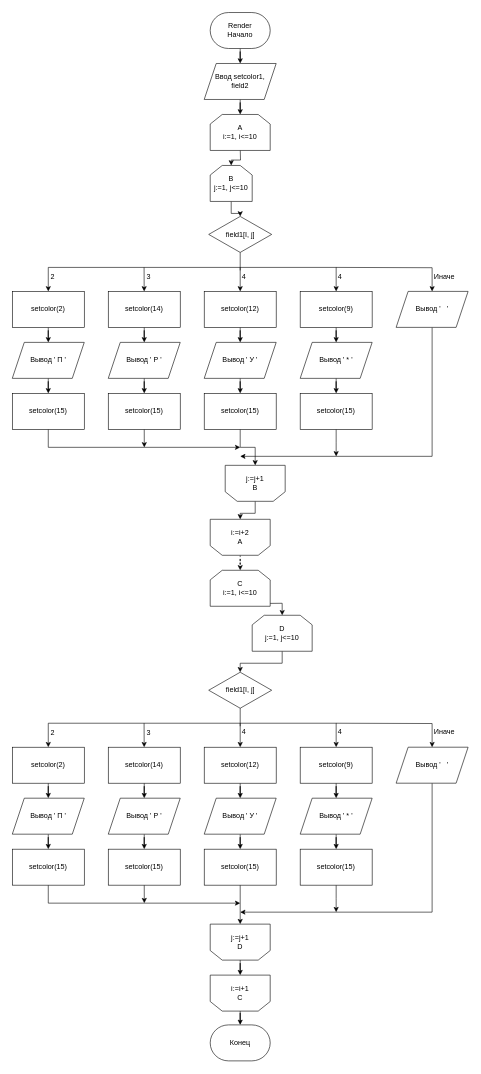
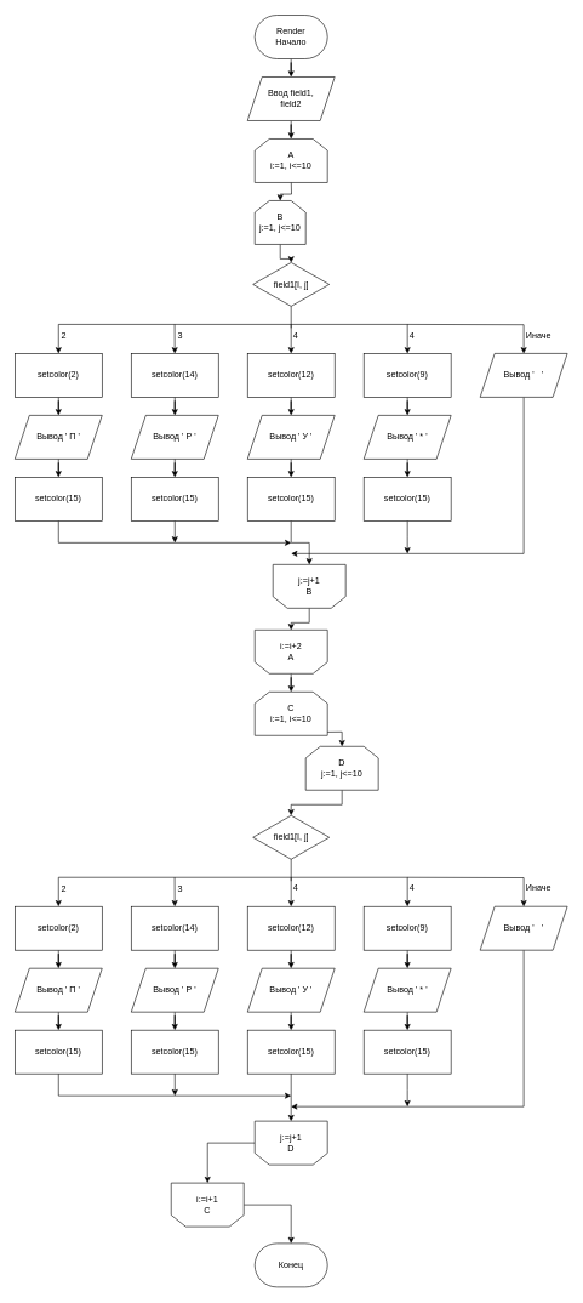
  <mxCell id="0" />
  <mxCell id="1" parent="0" />
  <mxCell id="2" value="" style="edgeStyle=orthogonalEdgeStyle;rounded=0;orthogonalLoop=1;jettySize=auto;html=1;" parent="1" source="3" target="53" edge="1"><mxGeometry relative="1" as="geometry" /></mxCell>
  <mxCell id="3" value="Render&lt;br&gt;Начало" style="strokeWidth=1;html=1;shape=mxgraph.flowchart.terminator;whiteSpace=wrap;" parent="1" vertex="1"><mxGeometry x="350" y="20" width="100" height="60" as="geometry" /></mxCell>
  <mxCell id="4" value="" style="edgeStyle=orthogonalEdgeStyle;rounded=0;orthogonalLoop=1;jettySize=auto;html=1;" parent="1" target="7" edge="1"><mxGeometry relative="1" as="geometry"><mxPoint x="400.032" y="245" as="sourcePoint" /></mxGeometry></mxCell>
  <mxCell id="5" value="A&lt;br&gt;i:=1, i&amp;lt;=10" style="shape=loopLimit;whiteSpace=wrap;html=1;strokeWidth=1;" parent="1" vertex="1"><mxGeometry x="350" y="190" width="100" height="60" as="geometry" /></mxCell>
  <mxCell id="6" value="" style="edgeStyle=orthogonalEdgeStyle;rounded=0;orthogonalLoop=1;jettySize=auto;html=1;" parent="1" source="7" target="8" edge="1"><mxGeometry relative="1" as="geometry" /></mxCell>
  <mxCell id="7" value="B&lt;br&gt;j:=1, j&amp;lt;=10" style="shape=loopLimit;whiteSpace=wrap;html=1;strokeWidth=1;" parent="1" vertex="1"><mxGeometry x="350" y="275" width="70" height="60" as="geometry" /></mxCell>
  <mxCell id="8" value="field1[I, j]" style="rhombus;whiteSpace=wrap;html=1;strokeWidth=1;" parent="1" vertex="1"><mxGeometry x="347.5" y="360" width="105" height="60" as="geometry" /></mxCell>
  <mxCell id="9" value="" style="edgeStyle=orthogonalEdgeStyle;rounded=0;orthogonalLoop=1;jettySize=auto;html=1;" parent="1" source="10" target="24" edge="1"><mxGeometry relative="1" as="geometry" /></mxCell>
  <mxCell id="10" value="setcolor(2)" style="rounded=0;whiteSpace=wrap;html=1;strokeWidth=1;" parent="1" vertex="1"><mxGeometry y="485" width="120" height="60" as="geometry" x="20" /></mxCell>
  <mxCell id="11" value="" style="edgeStyle=orthogonalEdgeStyle;rounded=0;orthogonalLoop=1;jettySize=auto;html=1;" parent="1" source="12" target="26" edge="1"><mxGeometry relative="1" as="geometry" /></mxCell>
  <mxCell id="12" value="setcolor(14)" style="rounded=0;whiteSpace=wrap;html=1;strokeWidth=1;" parent="1" vertex="1"><mxGeometry x="180" y="485" width="120" height="60" as="geometry" /></mxCell>
  <mxCell id="13" value="" style="edgeStyle=orthogonalEdgeStyle;rounded=0;orthogonalLoop=1;jettySize=auto;html=1;" parent="1" source="14" target="28" edge="1"><mxGeometry relative="1" as="geometry" /></mxCell>
  <mxCell id="14" value="setcolor(12)" style="rounded=0;whiteSpace=wrap;html=1;strokeWidth=1;" parent="1" vertex="1"><mxGeometry x="340" y="485" width="120" height="60" as="geometry" /></mxCell>
  <mxCell id="15" value="" style="endArrow=none;html=1;rounded=0;" parent="1" edge="1"><mxGeometry width="50" height="50" relative="1" as="geometry"><mxPoint x="80" y="445" as="sourcePoint" /><mxPoint x="560" y="445" as="targetPoint" /></mxGeometry></mxCell>
  <mxCell id="16" value="" style="endArrow=classic;html=1;rounded=0;entryX=0.5;entryY=0;entryDx=0;entryDy=0;" parent="1" target="10" edge="1"><mxGeometry width="50" height="50" relative="1" as="geometry"><mxPoint x="80" y="445" as="sourcePoint" /><mxPoint x="100" y="475" as="targetPoint" /></mxGeometry></mxCell>
  <mxCell id="17" value="" style="endArrow=classic;html=1;rounded=0;" parent="1" target="12" edge="1"><mxGeometry width="50" height="50" relative="1" as="geometry"><mxPoint x="239.75" y="445" as="sourcePoint" /><mxPoint x="239.75" y="485" as="targetPoint" /></mxGeometry></mxCell>
  <mxCell id="18" value="" style="endArrow=classic;html=1;rounded=0;entryX=0.5;entryY=0;entryDx=0;entryDy=0;" parent="1" target="14" edge="1"><mxGeometry width="50" height="50" relative="1" as="geometry"><mxPoint x="400" y="445" as="sourcePoint" /><mxPoint x="410.143" y="485" as="targetPoint" /></mxGeometry></mxCell>
  <mxCell id="19" value="" style="endArrow=none;html=1;rounded=0;entryX=0.5;entryY=1;entryDx=0;entryDy=0;" parent="1" target="8" edge="1"><mxGeometry width="50" height="50" relative="1" as="geometry"><mxPoint x="400" y="450" as="sourcePoint" /><mxPoint x="400" y="430" as="targetPoint" /></mxGeometry></mxCell>
  <mxCell id="20" value="" style="endArrow=classic;html=1;rounded=0;entryX=0.5;entryY=0;entryDx=0;entryDy=0;edgeStyle=orthogonalEdgeStyle;" parent="1" target="22" edge="1"><mxGeometry width="50" height="50" relative="1" as="geometry"><mxPoint x="559.76" y="445" as="sourcePoint" /><mxPoint x="559.76" y="485" as="targetPoint" /></mxGeometry></mxCell>
  <mxCell id="21" style="edgeStyle=orthogonalEdgeStyle;rounded=0;orthogonalLoop=1;jettySize=auto;html=1;exitX=0.5;exitY=1;exitDx=0;exitDy=0;" parent="1" source="22" edge="1"><mxGeometry relative="1" as="geometry"><mxPoint x="400" y="760" as="targetPoint" /><Array as="points"><mxPoint x="720" y="760" /></Array></mxGeometry></mxCell>
  <mxCell id="22" value="Вывод '&amp;nbsp; &amp;nbsp;'" style="shape=parallelogram;perimeter=parallelogramPerimeter;whiteSpace=wrap;html=1;fixedSize=1;strokeWidth=1;" parent="1" vertex="1"><mxGeometry x="660" y="485" width="120" height="60" as="geometry" /></mxCell>
  <mxCell id="23" value="" style="edgeStyle=orthogonalEdgeStyle;rounded=0;orthogonalLoop=1;jettySize=auto;html=1;" parent="1" source="24" target="30" edge="1"><mxGeometry relative="1" as="geometry" /></mxCell>
  <mxCell id="24" value="Вывод ' П '" style="shape=parallelogram;perimeter=parallelogramPerimeter;whiteSpace=wrap;html=1;fixedSize=1;strokeWidth=1;" parent="1" vertex="1"><mxGeometry y="570" width="120" height="60" as="geometry" x="20" /></mxCell>
  <mxCell id="25" value="" style="edgeStyle=orthogonalEdgeStyle;rounded=0;orthogonalLoop=1;jettySize=auto;html=1;" parent="1" source="26" target="32" edge="1"><mxGeometry relative="1" as="geometry" /></mxCell>
  <mxCell id="26" value="Вывод ' Р '" style="shape=parallelogram;perimeter=parallelogramPerimeter;whiteSpace=wrap;html=1;fixedSize=1;strokeWidth=1;" parent="1" vertex="1"><mxGeometry x="180" y="570" width="120" height="60" as="geometry" /></mxCell>
  <mxCell id="27" value="" style="edgeStyle=orthogonalEdgeStyle;rounded=0;orthogonalLoop=1;jettySize=auto;html=1;" parent="1" source="28" target="34" edge="1"><mxGeometry relative="1" as="geometry" /></mxCell>
  <mxCell id="28" value="Вывод ' У '" style="shape=parallelogram;perimeter=parallelogramPerimeter;whiteSpace=wrap;html=1;fixedSize=1;strokeWidth=1;" parent="1" vertex="1"><mxGeometry x="340" y="570" width="120" height="60" as="geometry" /></mxCell>
  <mxCell id="29" style="edgeStyle=orthogonalEdgeStyle;rounded=0;orthogonalLoop=1;jettySize=auto;html=1;exitX=0.5;exitY=1;exitDx=0;exitDy=0;" parent="1" source="30" edge="1"><mxGeometry relative="1" as="geometry"><mxPoint x="400" y="745" as="targetPoint" /><Array as="points"><mxPoint x="80" y="745" /></Array></mxGeometry></mxCell>
  <mxCell id="30" value="setcolor(15)" style="rounded=0;whiteSpace=wrap;html=1;strokeWidth=1;" parent="1" vertex="1"><mxGeometry y="655" width="120" height="60" as="geometry" x="20" /></mxCell>
  <mxCell id="31" style="edgeStyle=orthogonalEdgeStyle;rounded=0;orthogonalLoop=1;jettySize=auto;html=1;exitX=0.5;exitY=1;exitDx=0;exitDy=0;" parent="1" source="32" edge="1"><mxGeometry relative="1" as="geometry"><mxPoint x="240.085" y="745" as="targetPoint" /></mxGeometry></mxCell>
  <mxCell id="32" value="setcolor(15)" style="rounded=0;whiteSpace=wrap;html=1;strokeWidth=1;" parent="1" vertex="1"><mxGeometry x="180" y="655" width="120" height="60" as="geometry" /></mxCell>
  <mxCell id="33" style="edgeStyle=orthogonalEdgeStyle;rounded=0;orthogonalLoop=1;jettySize=auto;html=1;exitX=0.5;exitY=1;exitDx=0;exitDy=0;" parent="1" source="34" target="40" edge="1"><mxGeometry relative="1" as="geometry"><mxPoint x="400" y="755" as="targetPoint" /></mxGeometry></mxCell>
  <mxCell id="34" value="setcolor(15)" style="rounded=0;whiteSpace=wrap;html=1;strokeWidth=1;" parent="1" vertex="1"><mxGeometry x="340" y="655" width="120" height="60" as="geometry" /></mxCell>
  <mxCell id="35" value="2" style="text;html=1;align=center;verticalAlign=middle;resizable=0;points=[];autosize=1;strokeColor=none;fillColor=none;" parent="1" vertex="1"><mxGeometry x="72" y="446" width="30" height="30" as="geometry" /></mxCell>
  <mxCell id="36" value="3" style="text;html=1;align=center;verticalAlign=middle;resizable=0;points=[];autosize=1;strokeColor=none;fillColor=none;" parent="1" vertex="1"><mxGeometry x="231.5" y="446" width="30" height="30" as="geometry" /></mxCell>
  <mxCell id="37" value="4" style="text;html=1;align=center;verticalAlign=middle;resizable=0;points=[];autosize=1;strokeColor=none;fillColor=none;" parent="1" vertex="1"><mxGeometry x="391" y="445" width="30" height="30" as="geometry" /></mxCell>
  <mxCell id="38" value="Иначе" style="text;html=1;align=center;verticalAlign=middle;resizable=0;points=[];autosize=1;strokeColor=none;fillColor=none;" parent="1" vertex="1"><mxGeometry x="710" y="445" width="60" height="30" as="geometry" /></mxCell>
  <mxCell id="39" value="" style="edgeStyle=orthogonalEdgeStyle;rounded=0;orthogonalLoop=1;jettySize=auto;html=1;" parent="1" source="40" target="42" edge="1"><mxGeometry relative="1" as="geometry" /></mxCell>
  <mxCell id="40" value="j:=j+1&lt;br&gt;B" style="shape=loopLimit;whiteSpace=wrap;html=1;strokeWidth=1;flipV=1;" parent="1" vertex="1"><mxGeometry x="375" y="775" width="100" height="60" as="geometry" /></mxCell>
- <mxCell id="41" value="" style="edgeStyle=orthogonalEdgeStyle;rounded=0;orthogonalLoop=1;jettySize=auto;html=1;dashed=1;" parent="1" source="42" target="55" edge="1"><mxGeometry relative="1" as="geometry" /></mxCell>
+ <mxCell id="41" value="" style="edgeStyle=orthogonalEdgeStyle;rounded=0;orthogonalLoop=1;jettySize=auto;html=1;" parent="1" source="42" target="55" edge="1"><mxGeometry relative="1" as="geometry" /></mxCell>
  <mxCell id="42" value="i:=i+2&lt;br&gt;A" style="shape=loopLimit;whiteSpace=wrap;html=1;strokeWidth=1;flipV=1;" parent="1" vertex="1"><mxGeometry x="350" y="865" width="100" height="60" as="geometry" /></mxCell>
  <mxCell id="43" value="Конец" style="strokeWidth=1;html=1;shape=mxgraph.flowchart.terminator;whiteSpace=wrap;" parent="1" vertex="1"><mxGeometry x="350" y="1708" width="100" height="60" as="geometry" /></mxCell>
  <mxCell id="44" value="" style="edgeStyle=orthogonalEdgeStyle;rounded=0;orthogonalLoop=1;jettySize=auto;html=1;" parent="1" source="45" target="48" edge="1"><mxGeometry relative="1" as="geometry" /></mxCell>
  <mxCell id="45" value="setcolor(9)" style="rounded=0;whiteSpace=wrap;html=1;strokeWidth=1;" parent="1" vertex="1"><mxGeometry x="500" y="485" width="120" height="60" as="geometry" /></mxCell>
  <mxCell id="46" value="" style="endArrow=classic;html=1;rounded=0;entryX=0.5;entryY=0;entryDx=0;entryDy=0;" parent="1" target="45" edge="1"><mxGeometry width="50" height="50" relative="1" as="geometry"><mxPoint x="560" y="445" as="sourcePoint" /><mxPoint x="570.143" y="485" as="targetPoint" /></mxGeometry></mxCell>
  <mxCell id="47" value="" style="edgeStyle=orthogonalEdgeStyle;rounded=0;orthogonalLoop=1;jettySize=auto;html=1;" parent="1" source="48" target="50" edge="1"><mxGeometry relative="1" as="geometry" /></mxCell>
  <mxCell id="48" value="Вывод ' * '" style="shape=parallelogram;perimeter=parallelogramPerimeter;whiteSpace=wrap;html=1;fixedSize=1;strokeWidth=1;" parent="1" vertex="1"><mxGeometry x="500" y="570" width="120" height="60" as="geometry" /></mxCell>
  <mxCell id="49" style="edgeStyle=orthogonalEdgeStyle;rounded=0;orthogonalLoop=1;jettySize=auto;html=1;exitX=0.5;exitY=1;exitDx=0;exitDy=0;" parent="1" source="50" edge="1"><mxGeometry relative="1" as="geometry"><mxPoint x="560" y="760" as="targetPoint" /></mxGeometry></mxCell>
  <mxCell id="50" value="setcolor(15)" style="rounded=0;whiteSpace=wrap;html=1;strokeWidth=1;" parent="1" vertex="1"><mxGeometry x="500" y="655" width="120" height="60" as="geometry" /></mxCell>
  <mxCell id="51" value="4" style="text;html=1;align=center;verticalAlign=middle;resizable=0;points=[];autosize=1;strokeColor=none;fillColor=none;" parent="1" vertex="1"><mxGeometry x="551" y="445" width="30" height="30" as="geometry" /></mxCell>
  <mxCell id="52" value="" style="edgeStyle=orthogonalEdgeStyle;rounded=0;orthogonalLoop=1;jettySize=auto;html=1;" parent="1" source="53" target="5" edge="1"><mxGeometry relative="1" as="geometry" /></mxCell>
- <mxCell id="53" value="Ввод&amp;nbsp;setcolor1, &lt;br&gt;field2" style="shape=parallelogram;perimeter=parallelogramPerimeter;whiteSpace=wrap;html=1;fixedSize=1;strokeWidth=1;" parent="1" vertex="1"><mxGeometry x="340" y="105" width="120" height="60" as="geometry" /></mxCell>
+ <mxCell id="53" value="Ввод&amp;nbsp;field1, &lt;br&gt;field2" style="shape=parallelogram;perimeter=parallelogramPerimeter;whiteSpace=wrap;html=1;fixedSize=1;strokeWidth=1;" parent="1" vertex="1"><mxGeometry x="340" y="105" width="120" height="60" as="geometry" /></mxCell>
  <mxCell id="54" value="" style="edgeStyle=orthogonalEdgeStyle;rounded=0;orthogonalLoop=1;jettySize=auto;html=1;" parent="1" target="57" edge="1"><mxGeometry relative="1" as="geometry"><mxPoint x="400" y="1005" as="sourcePoint" /></mxGeometry></mxCell>
  <mxCell id="55" value="C&lt;br&gt;i:=1, i&amp;lt;=10" style="shape=loopLimit;whiteSpace=wrap;html=1;strokeWidth=1;" parent="1" vertex="1"><mxGeometry x="350" y="950" width="100" height="60" as="geometry" /></mxCell>
  <mxCell id="56" value="" style="edgeStyle=orthogonalEdgeStyle;rounded=0;orthogonalLoop=1;jettySize=auto;html=1;" parent="1" source="57" target="58" edge="1"><mxGeometry relative="1" as="geometry" /></mxCell>
  <mxCell id="57" value="D&lt;br&gt;j:=1, j&amp;lt;=10" style="shape=loopLimit;whiteSpace=wrap;html=1;strokeWidth=1;" parent="1" vertex="1"><mxGeometry x="420" y="1025" width="100" height="60" as="geometry" /></mxCell>
  <mxCell id="58" value="field1[I, j]" style="rhombus;whiteSpace=wrap;html=1;strokeWidth=1;" parent="1" vertex="1"><mxGeometry x="347.5" y="1120" width="105" height="60" as="geometry" /></mxCell>
  <mxCell id="59" value="" style="edgeStyle=orthogonalEdgeStyle;rounded=0;orthogonalLoop=1;jettySize=auto;html=1;" parent="1" source="60" target="74" edge="1"><mxGeometry relative="1" as="geometry" /></mxCell>
  <mxCell id="60" value="setcolor(2)" style="rounded=0;whiteSpace=wrap;html=1;strokeWidth=1;" parent="1" vertex="1"><mxGeometry y="1245" width="120" height="60" as="geometry" x="20" /></mxCell>
  <mxCell id="61" value="" style="edgeStyle=orthogonalEdgeStyle;rounded=0;orthogonalLoop=1;jettySize=auto;html=1;" parent="1" source="62" target="76" edge="1"><mxGeometry relative="1" as="geometry" /></mxCell>
  <mxCell id="62" value="setcolor(14)" style="rounded=0;whiteSpace=wrap;html=1;strokeWidth=1;" parent="1" vertex="1"><mxGeometry x="180" y="1245" width="120" height="60" as="geometry" /></mxCell>
  <mxCell id="63" value="" style="edgeStyle=orthogonalEdgeStyle;rounded=0;orthogonalLoop=1;jettySize=auto;html=1;" parent="1" source="64" target="78" edge="1"><mxGeometry relative="1" as="geometry" /></mxCell>
  <mxCell id="64" value="setcolor(12)" style="rounded=0;whiteSpace=wrap;html=1;strokeWidth=1;" parent="1" vertex="1"><mxGeometry x="340" y="1245" width="120" height="60" as="geometry" /></mxCell>
  <mxCell id="65" value="" style="endArrow=none;html=1;rounded=0;" parent="1" edge="1"><mxGeometry width="50" height="50" relative="1" as="geometry"><mxPoint x="80" y="1205" as="sourcePoint" /><mxPoint x="560" y="1205" as="targetPoint" /></mxGeometry></mxCell>
  <mxCell id="66" value="" style="endArrow=classic;html=1;rounded=0;entryX=0.5;entryY=0;entryDx=0;entryDy=0;" parent="1" target="60" edge="1"><mxGeometry width="50" height="50" relative="1" as="geometry"><mxPoint x="80" y="1205" as="sourcePoint" /><mxPoint x="100" y="1235" as="targetPoint" /></mxGeometry></mxCell>
  <mxCell id="67" value="" style="endArrow=classic;html=1;rounded=0;" parent="1" target="62" edge="1"><mxGeometry width="50" height="50" relative="1" as="geometry"><mxPoint x="239.75" y="1205" as="sourcePoint" /><mxPoint x="239.75" y="1245" as="targetPoint" /></mxGeometry></mxCell>
  <mxCell id="68" value="" style="endArrow=classic;html=1;rounded=0;entryX=0.5;entryY=0;entryDx=0;entryDy=0;" parent="1" target="64" edge="1"><mxGeometry width="50" height="50" relative="1" as="geometry"><mxPoint x="400" y="1205" as="sourcePoint" /><mxPoint x="410.143" y="1245" as="targetPoint" /></mxGeometry></mxCell>
  <mxCell id="69" value="" style="endArrow=none;html=1;rounded=0;entryX=0.5;entryY=1;entryDx=0;entryDy=0;" parent="1" target="58" edge="1"><mxGeometry width="50" height="50" relative="1" as="geometry"><mxPoint x="400" y="1210" as="sourcePoint" /><mxPoint x="400" y="1190" as="targetPoint" /></mxGeometry></mxCell>
  <mxCell id="70" value="" style="endArrow=classic;html=1;rounded=0;entryX=0.5;entryY=0;entryDx=0;entryDy=0;edgeStyle=orthogonalEdgeStyle;" parent="1" target="72" edge="1"><mxGeometry width="50" height="50" relative="1" as="geometry"><mxPoint x="559.76" y="1205" as="sourcePoint" /><mxPoint x="559.76" y="1245" as="targetPoint" /></mxGeometry></mxCell>
  <mxCell id="71" style="edgeStyle=orthogonalEdgeStyle;rounded=0;orthogonalLoop=1;jettySize=auto;html=1;exitX=0.5;exitY=1;exitDx=0;exitDy=0;" parent="1" source="72" edge="1"><mxGeometry relative="1" as="geometry"><mxPoint x="400" y="1520" as="targetPoint" /><Array as="points"><mxPoint x="720" y="1520" /></Array></mxGeometry></mxCell>
  <mxCell id="72" value="Вывод '&amp;nbsp; &amp;nbsp;'" style="shape=parallelogram;perimeter=parallelogramPerimeter;whiteSpace=wrap;html=1;fixedSize=1;strokeWidth=1;" parent="1" vertex="1"><mxGeometry x="660" y="1245" width="120" height="60" as="geometry" /></mxCell>
  <mxCell id="73" value="" style="edgeStyle=orthogonalEdgeStyle;rounded=0;orthogonalLoop=1;jettySize=auto;html=1;" parent="1" source="74" target="80" edge="1"><mxGeometry relative="1" as="geometry" /></mxCell>
  <mxCell id="74" value="Вывод ' П '" style="shape=parallelogram;perimeter=parallelogramPerimeter;whiteSpace=wrap;html=1;fixedSize=1;strokeWidth=1;" parent="1" vertex="1"><mxGeometry y="1330" width="120" height="60" as="geometry" x="20" /></mxCell>
  <mxCell id="75" value="" style="edgeStyle=orthogonalEdgeStyle;rounded=0;orthogonalLoop=1;jettySize=auto;html=1;" parent="1" source="76" target="82" edge="1"><mxGeometry relative="1" as="geometry" /></mxCell>
  <mxCell id="76" value="Вывод ' Р '" style="shape=parallelogram;perimeter=parallelogramPerimeter;whiteSpace=wrap;html=1;fixedSize=1;strokeWidth=1;" parent="1" vertex="1"><mxGeometry x="180" y="1330" width="120" height="60" as="geometry" /></mxCell>
  <mxCell id="77" value="" style="edgeStyle=orthogonalEdgeStyle;rounded=0;orthogonalLoop=1;jettySize=auto;html=1;" parent="1" source="78" target="84" edge="1"><mxGeometry relative="1" as="geometry" /></mxCell>
  <mxCell id="78" value="Вывод ' У '" style="shape=parallelogram;perimeter=parallelogramPerimeter;whiteSpace=wrap;html=1;fixedSize=1;strokeWidth=1;" parent="1" vertex="1"><mxGeometry x="340" y="1330" width="120" height="60" as="geometry" /></mxCell>
  <mxCell id="79" style="edgeStyle=orthogonalEdgeStyle;rounded=0;orthogonalLoop=1;jettySize=auto;html=1;exitX=0.5;exitY=1;exitDx=0;exitDy=0;" parent="1" source="80" edge="1"><mxGeometry relative="1" as="geometry"><mxPoint x="400" y="1505" as="targetPoint" /><Array as="points"><mxPoint x="80" y="1505" /></Array></mxGeometry></mxCell>
  <mxCell id="80" value="setcolor(15)" style="rounded=0;whiteSpace=wrap;html=1;strokeWidth=1;" parent="1" vertex="1"><mxGeometry y="1415" width="120" height="60" as="geometry" x="20" /></mxCell>
  <mxCell id="81" style="edgeStyle=orthogonalEdgeStyle;rounded=0;orthogonalLoop=1;jettySize=auto;html=1;exitX=0.5;exitY=1;exitDx=0;exitDy=0;" parent="1" source="82" edge="1"><mxGeometry relative="1" as="geometry"><mxPoint x="240.085" y="1505" as="targetPoint" /></mxGeometry></mxCell>
  <mxCell id="82" value="setcolor(15)" style="rounded=0;whiteSpace=wrap;html=1;strokeWidth=1;" parent="1" vertex="1"><mxGeometry x="180" y="1415" width="120" height="60" as="geometry" /></mxCell>
  <mxCell id="83" style="edgeStyle=orthogonalEdgeStyle;rounded=0;orthogonalLoop=1;jettySize=auto;html=1;exitX=0.5;exitY=1;exitDx=0;exitDy=0;" parent="1" source="84" target="90" edge="1"><mxGeometry relative="1" as="geometry"><mxPoint x="400" y="1515" as="targetPoint" /></mxGeometry></mxCell>
  <mxCell id="84" value="setcolor(15)" style="rounded=0;whiteSpace=wrap;html=1;strokeWidth=1;" parent="1" vertex="1"><mxGeometry x="340" y="1415" width="120" height="60" as="geometry" /></mxCell>
  <mxCell id="85" value="2" style="text;html=1;align=center;verticalAlign=middle;resizable=0;points=[];autosize=1;strokeColor=none;fillColor=none;" parent="1" vertex="1"><mxGeometry x="72" y="1206" width="30" height="30" as="geometry" /></mxCell>
  <mxCell id="86" value="3" style="text;html=1;align=center;verticalAlign=middle;resizable=0;points=[];autosize=1;strokeColor=none;fillColor=none;" parent="1" vertex="1"><mxGeometry x="231.5" y="1206" width="30" height="30" as="geometry" /></mxCell>
  <mxCell id="87" value="4" style="text;html=1;align=center;verticalAlign=middle;resizable=0;points=[];autosize=1;strokeColor=none;fillColor=none;" parent="1" vertex="1"><mxGeometry x="391" y="1205" width="30" height="30" as="geometry" /></mxCell>
  <mxCell id="88" value="Иначе" style="text;html=1;align=center;verticalAlign=middle;resizable=0;points=[];autosize=1;strokeColor=none;fillColor=none;" parent="1" vertex="1"><mxGeometry x="710" y="1205" width="60" height="30" as="geometry" /></mxCell>
  <mxCell id="89" value="" style="edgeStyle=orthogonalEdgeStyle;rounded=0;orthogonalLoop=1;jettySize=auto;html=1;" parent="1" source="90" target="92" edge="1"><mxGeometry relative="1" as="geometry" /></mxCell>
  <mxCell id="90" value="j:=j+1&lt;br&gt;D" style="shape=loopLimit;whiteSpace=wrap;html=1;strokeWidth=1;flipV=1;" parent="1" vertex="1"><mxGeometry x="350" y="1540" width="100" height="60" as="geometry" /></mxCell>
  <mxCell id="91" value="" style="edgeStyle=orthogonalEdgeStyle;rounded=0;orthogonalLoop=1;jettySize=auto;html=1;" parent="1" source="92" target="43" edge="1"><mxGeometry relative="1" as="geometry" /></mxCell>
- <mxCell id="92" value="i:=i+1&lt;br&gt;C" style="shape=loopLimit;whiteSpace=wrap;html=1;strokeWidth=1;flipV=1;" parent="1" vertex="1"><mxGeometry x="350" y="1625" width="100" height="60" as="geometry" /></mxCell>
+ <mxCell id="92" value="i:=i+1&lt;br&gt;C" style="shape=loopLimit;whiteSpace=wrap;html=1;strokeWidth=1;flipV=1;" parent="1" vertex="1"><mxGeometry x="235" y="1625" width="100" height="60" as="geometry" /></mxCell>
  <mxCell id="93" value="" style="edgeStyle=orthogonalEdgeStyle;rounded=0;orthogonalLoop=1;jettySize=auto;html=1;" parent="1" source="94" target="97" edge="1"><mxGeometry relative="1" as="geometry" /></mxCell>
  <mxCell id="94" value="setcolor(9)" style="rounded=0;whiteSpace=wrap;html=1;strokeWidth=1;" parent="1" vertex="1"><mxGeometry x="500" y="1245" width="120" height="60" as="geometry" /></mxCell>
  <mxCell id="95" value="" style="endArrow=classic;html=1;rounded=0;entryX=0.5;entryY=0;entryDx=0;entryDy=0;" parent="1" target="94" edge="1"><mxGeometry width="50" height="50" relative="1" as="geometry"><mxPoint x="560" y="1205" as="sourcePoint" /><mxPoint x="570.143" y="1245" as="targetPoint" /></mxGeometry></mxCell>
  <mxCell id="96" value="" style="edgeStyle=orthogonalEdgeStyle;rounded=0;orthogonalLoop=1;jettySize=auto;html=1;" parent="1" source="97" target="99" edge="1"><mxGeometry relative="1" as="geometry" /></mxCell>
  <mxCell id="97" value="Вывод ' * '" style="shape=parallelogram;perimeter=parallelogramPerimeter;whiteSpace=wrap;html=1;fixedSize=1;strokeWidth=1;" parent="1" vertex="1"><mxGeometry x="500" y="1330" width="120" height="60" as="geometry" /></mxCell>
  <mxCell id="98" style="edgeStyle=orthogonalEdgeStyle;rounded=0;orthogonalLoop=1;jettySize=auto;html=1;exitX=0.5;exitY=1;exitDx=0;exitDy=0;" parent="1" source="99" edge="1"><mxGeometry relative="1" as="geometry"><mxPoint x="560" y="1520" as="targetPoint" /></mxGeometry></mxCell>
  <mxCell id="99" value="setcolor(15)" style="rounded=0;whiteSpace=wrap;html=1;strokeWidth=1;" parent="1" vertex="1"><mxGeometry x="500" y="1415" width="120" height="60" as="geometry" /></mxCell>
  <mxCell id="100" value="4" style="text;html=1;align=center;verticalAlign=middle;resizable=0;points=[];autosize=1;strokeColor=none;fillColor=none;" parent="1" vertex="1"><mxGeometry x="551" y="1205" width="30" height="30" as="geometry" /></mxCell>
